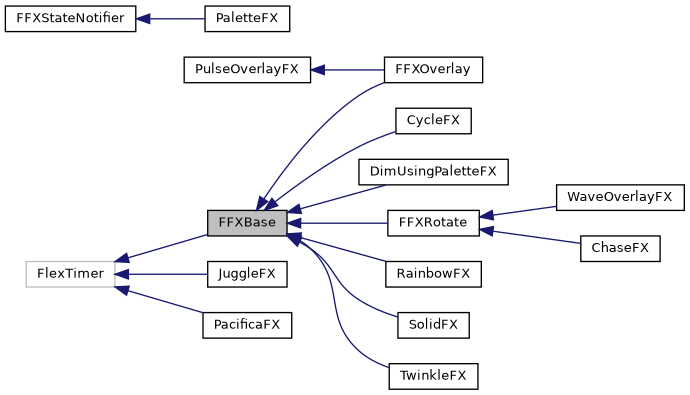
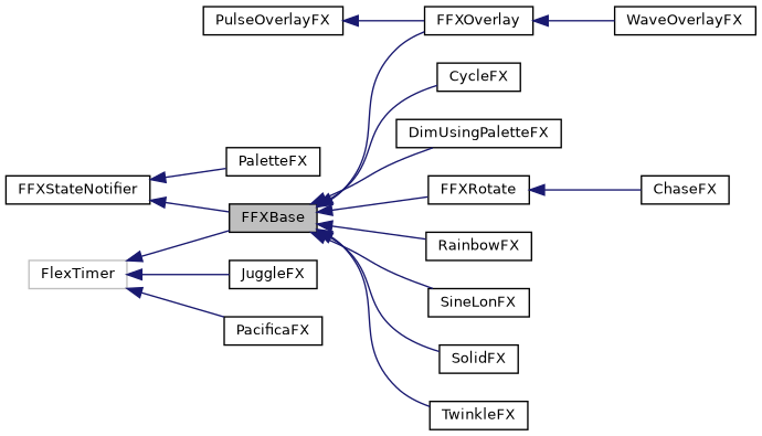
  digraph {
    rankdir=LR
    node [color=black fillcolor=white fontname=Helvetica fontsize=10 shape=record style=filled]
    edge [color=midnightblue dir=back fontname=Helvetica fontsize=10 labelfontname=Helvetica labelfontsize=10 style=solid]
    n1 [fillcolor=grey75 fontcolor=black height=0.2 label=FFXBase width=0.4]
    n2 [height=0.2 label=CycleFX width=0.4]
    n3 [height=0.2 label=DimUsingPaletteFX width=0.4]
    n4 [height=0.2 label=FFXOverlay width=0.4]
    n5 [height=0.2 label=FFXRotate width=0.4]
    n6 [height=0.2 label=RainbowFX width=0.4]
+   n7 [height=0.2 label=SineLonFX width=0.4]
    n8 [height=0.2 label=SolidFX width=0.4]
    n9 [height=0.2 label=TwinkleFX width=0.4]
    n10 [height=0.2 label=WaveOverlayFX width=0.4]
    n11 [height=0.2 label=ChaseFX width=0.4]
    n12 [height=0.2 label=JuggleFX width=0.4]
    n13 [height=0.2 label=PacificaFX width=0.4]
    n14 [height=0.2 label=PaletteFX width=0.4]
    n15 [height=0.2 label=FFXStateNotifier width=0.4]
    n16 [color=grey75 height=0.2 label=FlexTimer width=0.4]
    n17 [height=0.2 label=PulseOverlayFX width=0.4]
    n1 -> n2
    n1 -> n3
    n1 -> n4
    n1 -> n5
    n1 -> n6
+   n1 -> n7
    n1 -> n8
    n1 -> n9
-   n5 -> n10
+   n4 -> n10
    n5 -> n11
+   n15 -> n1
    n15 -> n14
    n16 -> n1
    n16 -> n12
    n16 -> n13
    n17 -> n4
  }
